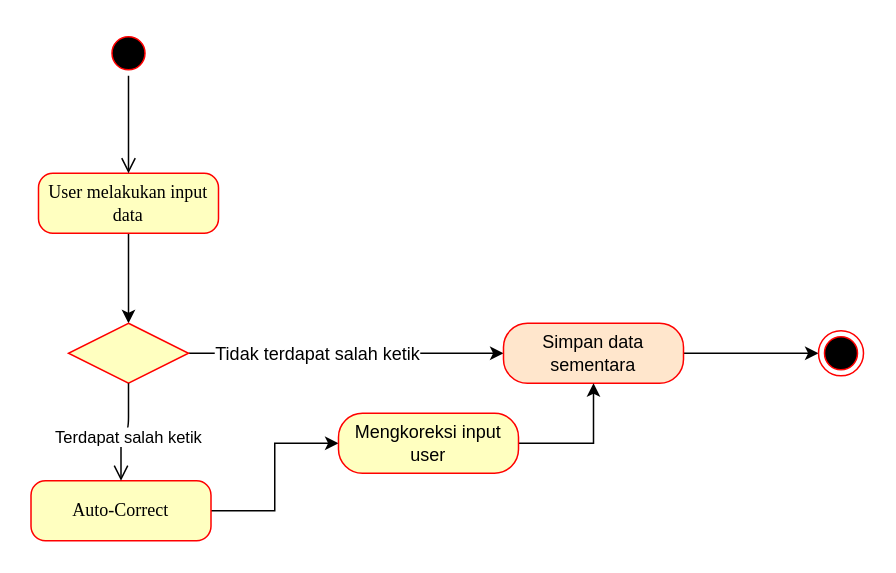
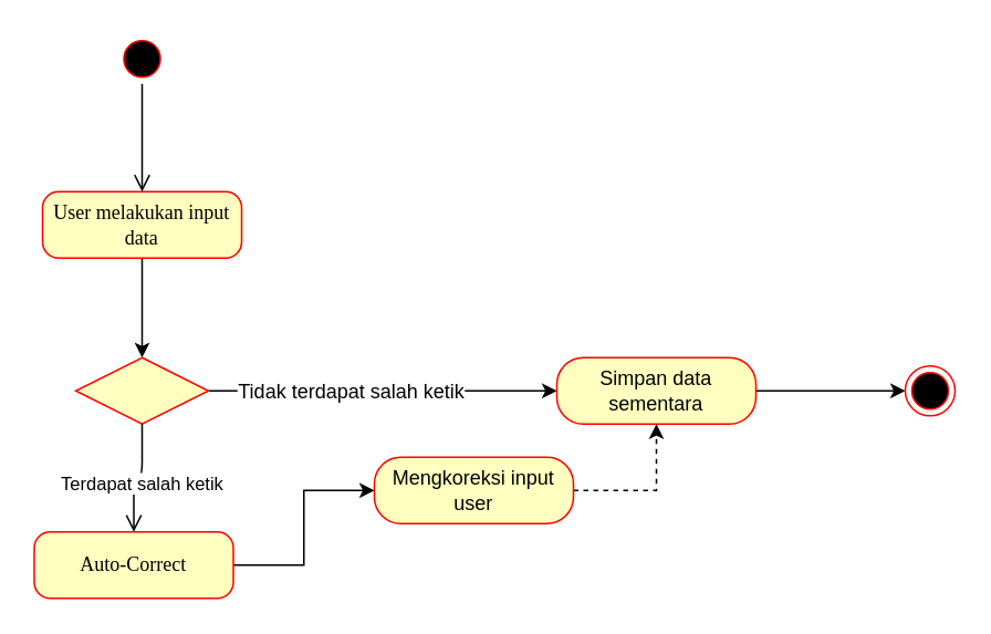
  <mxCell id="0" />
  <mxCell id="1" parent="0" />
  <mxCell id="2" style="edgeStyle=orthogonalEdgeStyle;rounded=0;orthogonalLoop=1;jettySize=auto;html=1;exitX=0.5;exitY=1;exitDx=0;exitDy=0;entryX=0.5;entryY=0;entryDx=0;entryDy=0;" edge="1" parent="1" source="3" target="10"><mxGeometry relative="1" as="geometry" /></mxCell>
  <mxCell id="3" value="User melakukan input data" style="rounded=1;whiteSpace=wrap;html=1;arcSize=24;fillColor=#ffffc0;strokeColor=#ff0000;shadow=0;comic=0;labelBackgroundColor=none;fontFamily=Verdana;fontSize=12;fontColor=#000000;align=center;" vertex="1" parent="1"><mxGeometry x="25" y="115" width="120" height="40" as="geometry" /></mxCell>
  <mxCell id="4" style="edgeStyle=elbowEdgeStyle;html=1;labelBackgroundColor=none;endArrow=open;endSize=8;strokeColor=#000000;fontFamily=Verdana;fontSize=12;align=left;" edge="1" parent="1" source="5" target="3"><mxGeometry relative="1" as="geometry" /></mxCell>
  <mxCell id="5" value="" style="ellipse;html=1;shape=startState;fillColor=#000000;strokeColor=#ff0000;rounded=1;shadow=0;comic=0;labelBackgroundColor=none;fontFamily=Verdana;fontSize=12;fontColor=#000000;align=center;direction=south;" vertex="1" parent="1"><mxGeometry x="70" y="20" width="30" height="30" as="geometry" /></mxCell>
  <mxCell id="6" style="edgeStyle=orthogonalEdgeStyle;rounded=0;orthogonalLoop=1;jettySize=auto;html=1;exitX=1;exitY=0.5;exitDx=0;exitDy=0;entryX=0;entryY=0.5;entryDx=0;entryDy=0;" edge="1" parent="1" source="7" target="16"><mxGeometry relative="1" as="geometry" /></mxCell>
  <mxCell id="7" value="Auto-Correct" style="rounded=1;whiteSpace=wrap;html=1;arcSize=24;fillColor=#ffffc0;strokeColor=#ff0000;shadow=0;comic=0;labelBackgroundColor=none;fontFamily=Verdana;fontSize=12;fontColor=#000000;align=center;" vertex="1" parent="1"><mxGeometry x="20" y="320" width="120" height="40" as="geometry" /></mxCell>
  <mxCell id="8" value="t" style="edgeStyle=orthogonalEdgeStyle;rounded=0;orthogonalLoop=1;jettySize=auto;html=1;exitX=1;exitY=0.5;exitDx=0;exitDy=0;strokeColor=#000000;" edge="1" parent="1" source="10" target="13"><mxGeometry relative="1" as="geometry" /></mxCell>
  <mxCell id="9" value="Tidak terdapat salah ketik" style="text;html=1;align=center;verticalAlign=middle;resizable=0;points=[];labelBackgroundColor=#ffffff;spacing=2;spacingRight=0;spacingLeft=37;" vertex="1" connectable="0" parent="8"><mxGeometry x="-0.362" relative="1" as="geometry"><mxPoint as="offset" /></mxGeometry></mxCell>
  <mxCell id="10" value="" style="rhombus;whiteSpace=wrap;html=1;fillColor=#ffffc0;strokeColor=#ff0000;" vertex="1" parent="1"><mxGeometry x="45" y="215" width="80" height="40" as="geometry" /></mxCell>
  <mxCell id="11" value="Terdapat salah ketik" style="edgeStyle=orthogonalEdgeStyle;html=1;align=center;verticalAlign=top;endArrow=open;endSize=8;strokeColor=#000000;entryX=0.5;entryY=0;entryDx=0;entryDy=0;spacing=25;" edge="1" parent="1" source="10" target="7"><mxGeometry x="-1" relative="1" as="geometry"><mxPoint x="85" y="335" as="targetPoint" /></mxGeometry></mxCell>
  <mxCell id="12" style="edgeStyle=orthogonalEdgeStyle;rounded=0;orthogonalLoop=1;jettySize=auto;html=1;exitX=1;exitY=0.5;exitDx=0;exitDy=0;endArrow=classic;endFill=1;strokeColor=#000000;" edge="1" parent="1" source="13"><mxGeometry relative="1" as="geometry"><mxPoint x="545" y="235" as="targetPoint" /></mxGeometry></mxCell>
- <mxCell id="13" value="Simpan data sementara" style="rounded=1;whiteSpace=wrap;html=1;arcSize=40;fontColor=#000000;fillColor=#ffe6cc;strokeColor=#ff0000;" vertex="1" parent="1"><mxGeometry x="335" y="215" width="120" height="40" as="geometry" /></mxCell>
+ <mxCell id="13" value="Simpan data sementara" style="rounded=1;whiteSpace=wrap;html=1;arcSize=40;fontColor=#000000;fillColor=#ffffc0;strokeColor=#ff0000;" vertex="1" parent="1"><mxGeometry x="335" y="215" width="120" height="40" as="geometry" /></mxCell>
  <mxCell id="14" value="" style="ellipse;html=1;shape=endState;fillColor=#000000;strokeColor=#ff0000;" vertex="1" parent="1"><mxGeometry x="545" y="220" width="30" height="30" as="geometry" /></mxCell>
- <mxCell id="15" style="edgeStyle=orthogonalEdgeStyle;rounded=0;orthogonalLoop=1;jettySize=auto;html=1;exitX=1;exitY=0.5;exitDx=0;exitDy=0;entryX=0.5;entryY=1;entryDx=0;entryDy=0;endArrow=classic;endFill=1;" edge="1" parent="1" source="16" target="13"><mxGeometry relative="1" as="geometry" /></mxCell>
+ <mxCell id="15" style="edgeStyle=orthogonalEdgeStyle;rounded=0;orthogonalLoop=1;jettySize=auto;html=1;exitX=1;exitY=0.5;exitDx=0;exitDy=0;entryX=0.5;entryY=1;entryDx=0;entryDy=0;endArrow=classic;endFill=1;dashed=1;" edge="1" parent="1" source="16" target="13"><mxGeometry relative="1" as="geometry" /></mxCell>
  <mxCell id="16" value="Mengkoreksi input user" style="rounded=1;whiteSpace=wrap;html=1;arcSize=40;fontColor=#000000;fillColor=#ffffc0;strokeColor=#ff0000;" vertex="1" parent="1"><mxGeometry x="225" y="275" width="120" height="40" as="geometry" /></mxCell>
